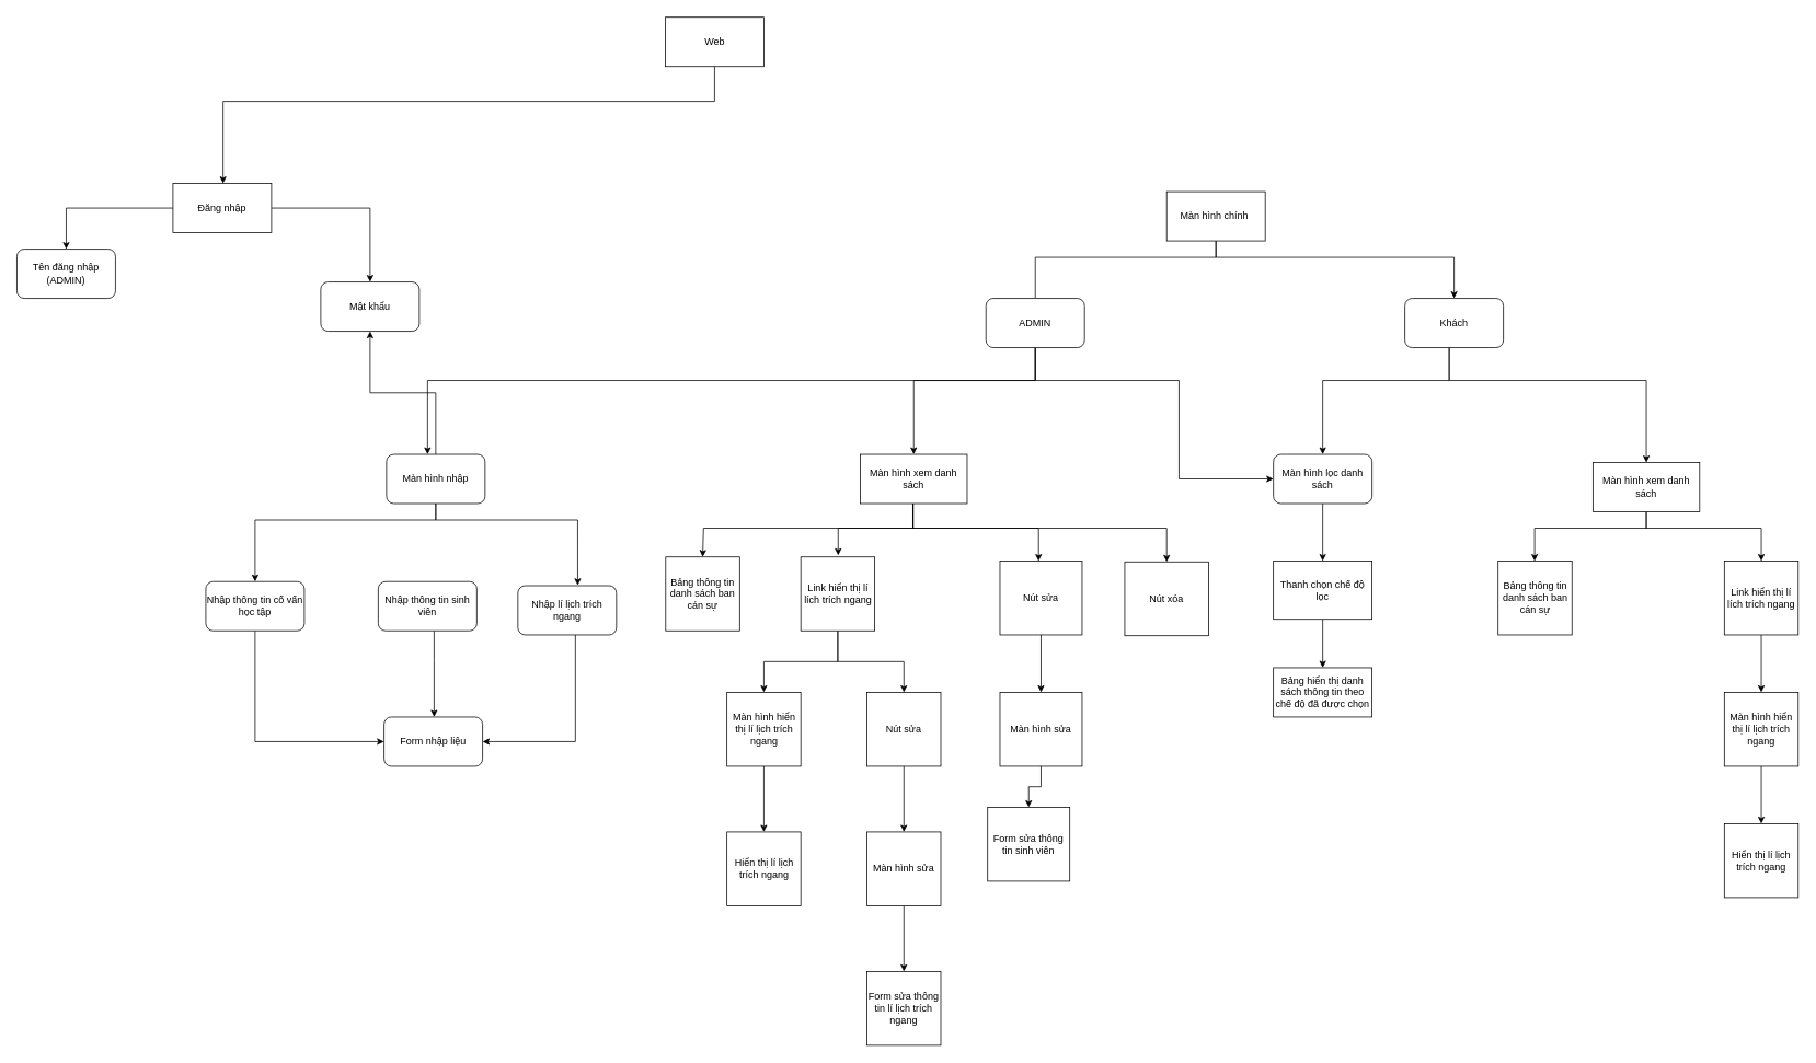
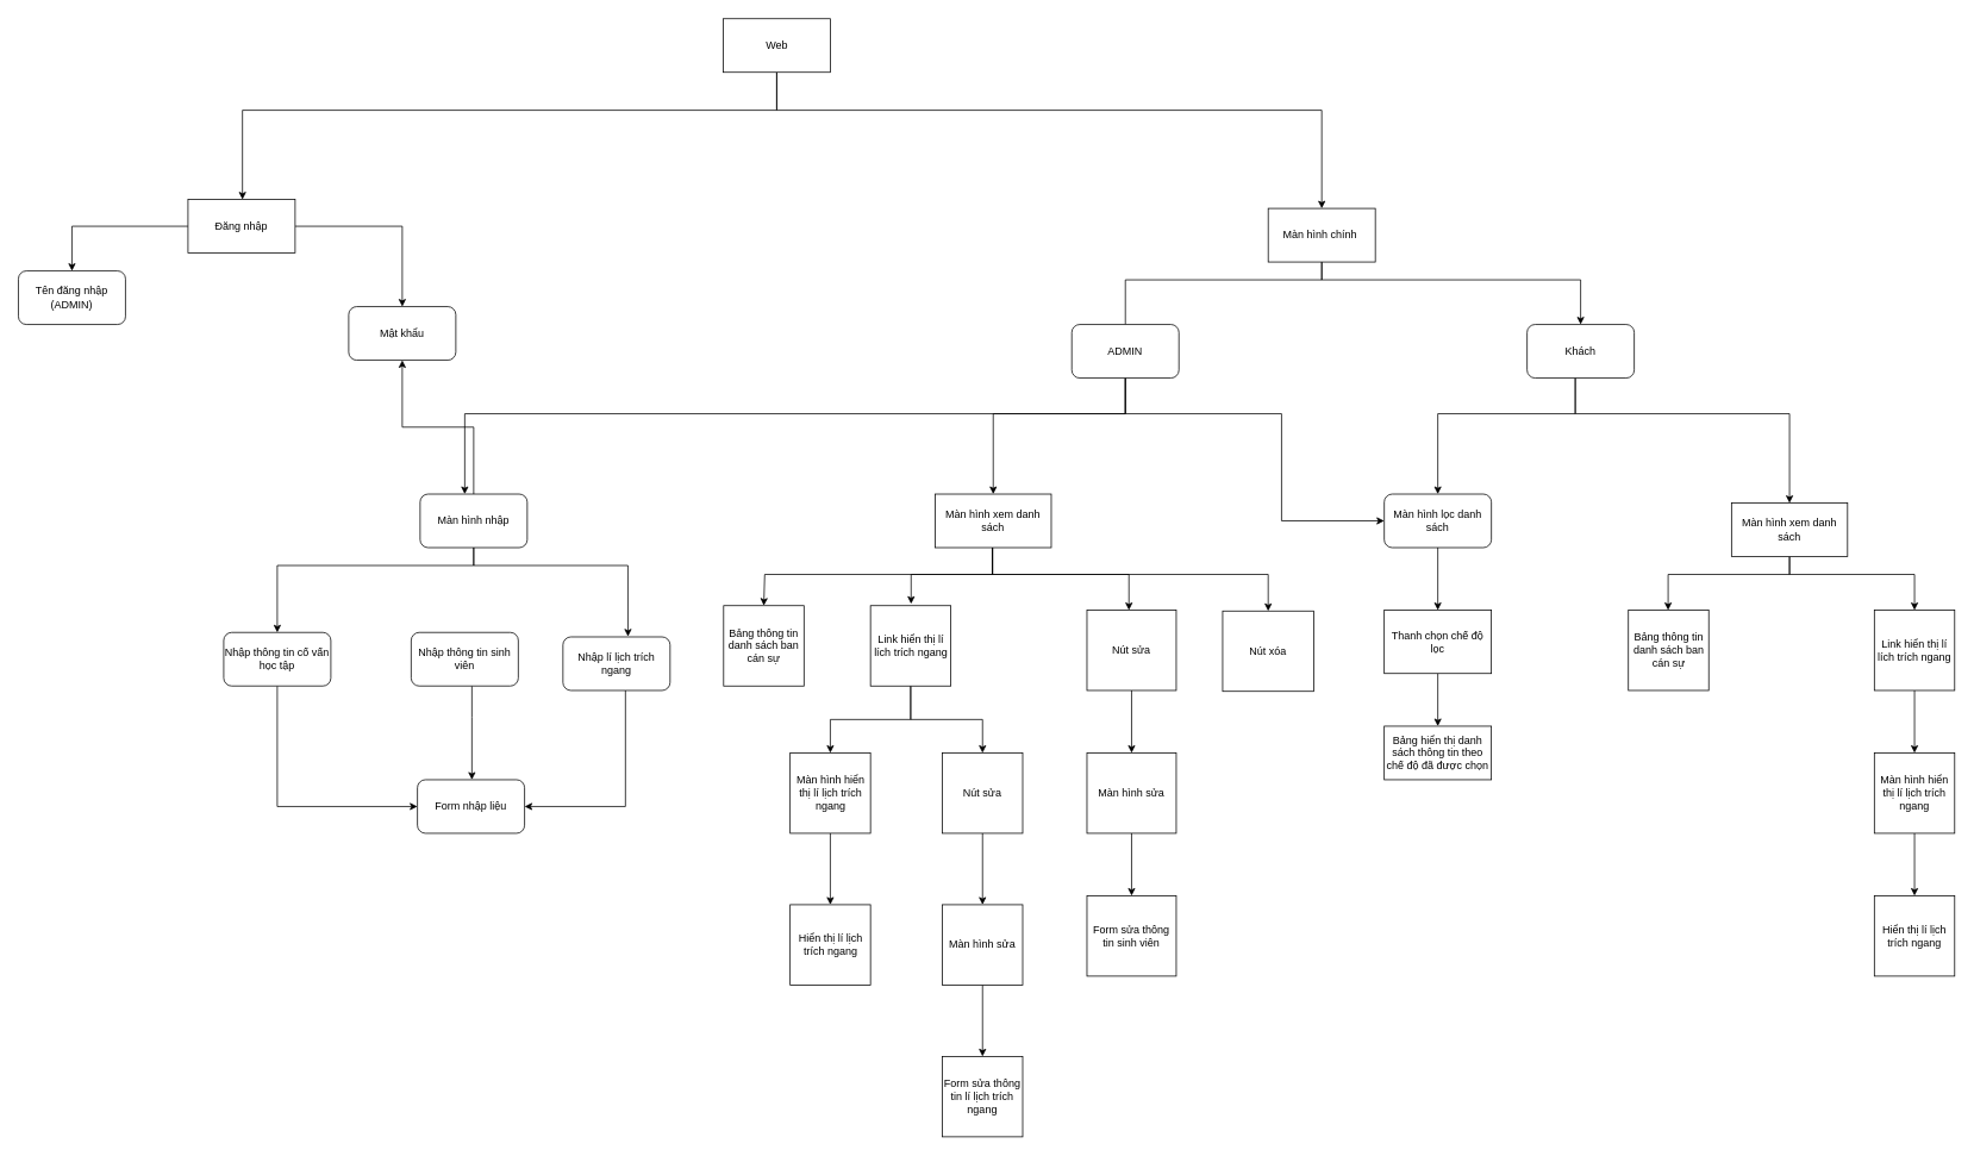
  <mxCell id="0" />
  <mxCell id="1" parent="0" />
+ <mxCell id="2" style="edgeStyle=orthogonalEdgeStyle;rounded=0;orthogonalLoop=1;jettySize=auto;html=1;" parent="1" source="4" target="11" edge="1"><mxGeometry relative="1" as="geometry"><Array as="points"><mxPoint x="869" y="123" /><mxPoint x="1480" y="123" /></Array></mxGeometry></mxCell>
  <mxCell id="3" style="edgeStyle=orthogonalEdgeStyle;rounded=0;orthogonalLoop=1;jettySize=auto;html=1;" parent="1" source="4" target="7" edge="1"><mxGeometry relative="1" as="geometry"><Array as="points"><mxPoint x="869" y="123" /><mxPoint x="271" y="123" /></Array></mxGeometry></mxCell>
  <mxCell id="4" value="Web" style="rounded=0;whiteSpace=wrap;html=1;" parent="1" vertex="1"><mxGeometry x="809.5" y="20.5" width="120" height="60" as="geometry" /></mxCell>
  <mxCell id="5" style="edgeStyle=orthogonalEdgeStyle;rounded=0;orthogonalLoop=1;jettySize=auto;html=1;entryX=0.5;entryY=0;entryDx=0;entryDy=0;" parent="1" source="7" target="8" edge="1"><mxGeometry relative="1" as="geometry" /></mxCell>
  <mxCell id="6" style="edgeStyle=orthogonalEdgeStyle;rounded=0;orthogonalLoop=1;jettySize=auto;html=1;entryX=0.5;entryY=0;entryDx=0;entryDy=0;" parent="1" source="7" target="12" edge="1"><mxGeometry relative="1" as="geometry" /></mxCell>
  <mxCell id="7" value="Đăng nhập" style="rounded=0;whiteSpace=wrap;html=1;" parent="1" vertex="1"><mxGeometry x="210" y="223" width="120" height="60" as="geometry" /></mxCell>
  <mxCell id="8" value="Tên đăng nhập (ADMIN)" style="rounded=1;whiteSpace=wrap;html=1;" parent="1" vertex="1"><mxGeometry x="20" y="303" width="120" height="60" as="geometry" /></mxCell>
  <mxCell id="9" style="edgeStyle=orthogonalEdgeStyle;rounded=0;orthogonalLoop=1;jettySize=auto;html=1;endArrow=none;" parent="1" source="11" target="16" edge="1"><mxGeometry relative="1" as="geometry"><Array as="points"><mxPoint x="1480" y="313" /><mxPoint x="1260" y="313" /></Array></mxGeometry></mxCell>
  <mxCell id="10" style="edgeStyle=orthogonalEdgeStyle;rounded=0;orthogonalLoop=1;jettySize=auto;html=1;entryX=0.5;entryY=0;entryDx=0;entryDy=0;" parent="1" source="11" target="28" edge="1"><mxGeometry relative="1" as="geometry"><Array as="points"><mxPoint x="1480" y="313" /><mxPoint x="1770" y="313" /></Array></mxGeometry></mxCell>
  <mxCell id="11" value="Màn hình chính&amp;nbsp;" style="rounded=0;whiteSpace=wrap;html=1;" parent="1" vertex="1"><mxGeometry x="1420" y="233" width="120" height="60" as="geometry" /></mxCell>
  <mxCell id="12" value="Mật khẩu" style="rounded=1;whiteSpace=wrap;html=1;" parent="1" vertex="1"><mxGeometry x="390" y="343" width="120" height="60" as="geometry" /></mxCell>
  <mxCell id="13" style="edgeStyle=orthogonalEdgeStyle;rounded=0;orthogonalLoop=1;jettySize=auto;html=1;entryX=0.5;entryY=0;entryDx=0;entryDy=0;" parent="1" source="16" target="59" edge="1"><mxGeometry relative="1" as="geometry"><Array as="points"><mxPoint x="1260" y="463" /><mxPoint x="1112" y="463" /></Array></mxGeometry></mxCell>
  <mxCell id="14" style="edgeStyle=orthogonalEdgeStyle;rounded=0;orthogonalLoop=1;jettySize=auto;html=1;entryX=0;entryY=0.5;entryDx=0;entryDy=0;" parent="1" source="16" target="39" edge="1"><mxGeometry relative="1" as="geometry"><Array as="points"><mxPoint x="1260" y="463" /><mxPoint x="1435" y="463" /><mxPoint x="1435" y="583" /></Array></mxGeometry></mxCell>
  <mxCell id="15" value="" style="edgeStyle=orthogonalEdgeStyle;rounded=0;orthogonalLoop=1;jettySize=auto;html=1;" parent="1" source="16" target="20" edge="1"><mxGeometry relative="1" as="geometry"><Array as="points"><mxPoint x="1260" y="463" /><mxPoint x="520" y="463" /></Array></mxGeometry></mxCell>
  <mxCell id="16" value="ADMIN" style="rounded=1;whiteSpace=wrap;html=1;" parent="1" vertex="1"><mxGeometry x="1200" y="363" width="120" height="60" as="geometry" /></mxCell>
  <mxCell id="17" style="edgeStyle=orthogonalEdgeStyle;rounded=0;orthogonalLoop=1;jettySize=auto;html=1;" parent="1" source="20" target="67" edge="1"><mxGeometry relative="1" as="geometry"><Array as="points"><mxPoint x="530" y="633" /><mxPoint x="310" y="633" /></Array></mxGeometry></mxCell>
  <mxCell id="18" style="edgeStyle=orthogonalEdgeStyle;rounded=0;orthogonalLoop=1;jettySize=auto;html=1;entryX=0.607;entryY=-0.007;entryDx=0;entryDy=0;entryPerimeter=0;" parent="1" source="20" target="23" edge="1"><mxGeometry relative="1" as="geometry"><Array as="points"><mxPoint x="530" y="633" /><mxPoint x="703" y="633" /></Array></mxGeometry></mxCell>
  <mxCell id="19" style="edgeStyle=orthogonalEdgeStyle;rounded=0;orthogonalLoop=1;jettySize=auto;html=1;" parent="1" source="20" target="12" edge="1"><mxGeometry relative="1" as="geometry" /></mxCell>
  <mxCell id="20" value="Màn hình nhập" style="rounded=1;whiteSpace=wrap;html=1;" parent="1" vertex="1"><mxGeometry x="470" y="553" width="120" height="60" as="geometry" /></mxCell>
  <mxCell id="21" value="Form nhập liệu" style="rounded=1;whiteSpace=wrap;html=1;" parent="1" vertex="1"><mxGeometry x="467" y="873" width="120" height="60" as="geometry" /></mxCell>
  <mxCell id="22" style="edgeStyle=orthogonalEdgeStyle;rounded=0;orthogonalLoop=1;jettySize=auto;html=1;entryX=1;entryY=0.5;entryDx=0;entryDy=0;" parent="1" source="23" target="21" edge="1"><mxGeometry relative="1" as="geometry"><Array as="points"><mxPoint x="700" y="903" /></Array></mxGeometry></mxCell>
  <mxCell id="23" value="Nhập lí lịch trích ngang" style="rounded=1;whiteSpace=wrap;html=1;" parent="1" vertex="1"><mxGeometry x="630" y="713" width="120" height="60" as="geometry" /></mxCell>
  <mxCell id="24" style="edgeStyle=orthogonalEdgeStyle;rounded=0;orthogonalLoop=1;jettySize=auto;html=1;" parent="1" edge="1"><mxGeometry relative="1" as="geometry"><mxPoint x="528" y="768" as="sourcePoint" /><mxPoint x="528" y="873" as="targetPoint" /><Array as="points"><mxPoint x="528" y="803" /><mxPoint x="528" y="803" /></Array></mxGeometry></mxCell>
  <mxCell id="25" value="Nhập thông tin sinh viên" style="rounded=1;whiteSpace=wrap;html=1;" parent="1" vertex="1"><mxGeometry x="460" y="708" width="120" height="60" as="geometry" /></mxCell>
  <mxCell id="26" style="edgeStyle=orthogonalEdgeStyle;rounded=0;orthogonalLoop=1;jettySize=auto;html=1;" parent="1" source="28" target="39" edge="1"><mxGeometry relative="1" as="geometry"><Array as="points"><mxPoint x="1764" y="463" /><mxPoint x="1610" y="463" /></Array></mxGeometry></mxCell>
  <mxCell id="27" style="edgeStyle=orthogonalEdgeStyle;rounded=0;orthogonalLoop=1;jettySize=auto;html=1;" parent="1" source="28" target="37" edge="1"><mxGeometry relative="1" as="geometry"><Array as="points"><mxPoint x="1764" y="463" /><mxPoint x="2004" y="463" /></Array></mxGeometry></mxCell>
  <mxCell id="28" value="Khách" style="rounded=1;whiteSpace=wrap;html=1;" parent="1" vertex="1"><mxGeometry x="1710" y="363" width="120" height="60" as="geometry" /></mxCell>
  <mxCell id="29" value="&lt;span style=&quot;white-space: normal&quot;&gt;Bảng thông tin danh sách ban cán sự&lt;/span&gt;" style="whiteSpace=wrap;html=1;aspect=fixed;" parent="1" vertex="1"><mxGeometry x="1823.5" y="683" width="90" height="90" as="geometry" /></mxCell>
  <mxCell id="30" value="" style="edgeStyle=orthogonalEdgeStyle;rounded=0;orthogonalLoop=1;jettySize=auto;html=1;" parent="1" source="31" target="33" edge="1"><mxGeometry relative="1" as="geometry" /></mxCell>
  <mxCell id="31" value="&lt;span style=&quot;white-space: normal&quot;&gt;Link hiển thị lí lích trích ngang&lt;/span&gt;" style="whiteSpace=wrap;html=1;aspect=fixed;" parent="1" vertex="1"><mxGeometry x="2099" y="683" width="90" height="90" as="geometry" /></mxCell>
  <mxCell id="32" value="" style="edgeStyle=orthogonalEdgeStyle;rounded=0;orthogonalLoop=1;jettySize=auto;html=1;" parent="1" source="33" target="34" edge="1"><mxGeometry relative="1" as="geometry" /></mxCell>
  <mxCell id="33" value="&lt;span style=&quot;white-space: normal&quot;&gt;Màn hình hiển thị lí lịch trích ngang&lt;/span&gt;" style="whiteSpace=wrap;html=1;aspect=fixed;" parent="1" vertex="1"><mxGeometry x="2099" y="843" width="90" height="90" as="geometry" /></mxCell>
  <mxCell id="34" value="Hiển thị lí lịch trích ngang" style="whiteSpace=wrap;html=1;aspect=fixed;" parent="1" vertex="1"><mxGeometry x="2099" y="1003" width="90" height="90" as="geometry" /></mxCell>
  <mxCell id="35" style="edgeStyle=orthogonalEdgeStyle;rounded=0;orthogonalLoop=1;jettySize=auto;html=1;" parent="1" source="37" target="29" edge="1"><mxGeometry relative="1" as="geometry"><Array as="points"><mxPoint x="2004" y="643" /><mxPoint x="1868" y="643" /></Array></mxGeometry></mxCell>
  <mxCell id="36" style="edgeStyle=orthogonalEdgeStyle;rounded=0;orthogonalLoop=1;jettySize=auto;html=1;" parent="1" source="37" target="31" edge="1"><mxGeometry relative="1" as="geometry"><Array as="points"><mxPoint x="2004" y="643" /><mxPoint x="2144" y="643" /></Array></mxGeometry></mxCell>
  <mxCell id="37" value="&lt;span style=&quot;white-space: normal&quot;&gt;Màn hình xem danh sách&lt;/span&gt;" style="rounded=0;whiteSpace=wrap;html=1;" parent="1" vertex="1"><mxGeometry x="1939" y="563" width="130" height="60" as="geometry" /></mxCell>
  <mxCell id="38" value="" style="edgeStyle=orthogonalEdgeStyle;rounded=0;orthogonalLoop=1;jettySize=auto;html=1;" parent="1" source="39" target="41" edge="1"><mxGeometry relative="1" as="geometry" /></mxCell>
  <mxCell id="39" value="&lt;span style=&quot;white-space: normal&quot;&gt;Màn hình lọc danh sách&lt;/span&gt;" style="whiteSpace=wrap;html=1;rounded=1;" parent="1" vertex="1"><mxGeometry x="1550" y="553" width="120" height="60" as="geometry" /></mxCell>
  <mxCell id="40" value="" style="edgeStyle=orthogonalEdgeStyle;rounded=0;orthogonalLoop=1;jettySize=auto;html=1;" parent="1" source="41" target="42" edge="1"><mxGeometry relative="1" as="geometry" /></mxCell>
  <mxCell id="41" value="Thanh chọn chế độ lọc" style="rounded=0;whiteSpace=wrap;html=1;" parent="1" vertex="1"><mxGeometry x="1550" y="683" width="120" height="71" as="geometry" /></mxCell>
  <mxCell id="42" value="Bảng hiển thị danh sách thông tin theo chế độ đã được chọn" style="rounded=0;whiteSpace=wrap;html=1;" parent="1" vertex="1"><mxGeometry x="1550" y="813" width="120" height="60" as="geometry" /></mxCell>
  <mxCell id="43" value="&lt;span style=&quot;white-space: normal&quot;&gt;Bảng thông tin danh sách ban cán sự&lt;/span&gt;" style="whiteSpace=wrap;html=1;aspect=fixed;" parent="1" vertex="1"><mxGeometry x="810" y="678" width="90" height="90" as="geometry" /></mxCell>
  <mxCell id="44" style="edgeStyle=orthogonalEdgeStyle;rounded=0;orthogonalLoop=1;jettySize=auto;html=1;entryX=0.5;entryY=0;entryDx=0;entryDy=0;" parent="1" source="46" target="53" edge="1"><mxGeometry relative="1" as="geometry" /></mxCell>
  <mxCell id="45" style="edgeStyle=orthogonalEdgeStyle;rounded=0;orthogonalLoop=1;jettySize=auto;html=1;entryX=0.5;entryY=0;entryDx=0;entryDy=0;" parent="1" source="46" target="48" edge="1"><mxGeometry relative="1" as="geometry" /></mxCell>
  <mxCell id="46" value="&lt;span style=&quot;white-space: normal&quot;&gt;Link hiển thị lí lích trích ngang&lt;/span&gt;" style="whiteSpace=wrap;html=1;aspect=fixed;" parent="1" vertex="1"><mxGeometry x="974.5" y="678" width="90" height="90" as="geometry" /></mxCell>
  <mxCell id="47" value="" style="edgeStyle=orthogonalEdgeStyle;rounded=0;orthogonalLoop=1;jettySize=auto;html=1;" parent="1" source="48" target="50" edge="1"><mxGeometry relative="1" as="geometry" /></mxCell>
  <mxCell id="48" value="Nút sửa" style="whiteSpace=wrap;html=1;aspect=fixed;" parent="1" vertex="1"><mxGeometry x="1055" y="843" width="90" height="90" as="geometry" /></mxCell>
  <mxCell id="49" value="" style="edgeStyle=orthogonalEdgeStyle;rounded=0;orthogonalLoop=1;jettySize=auto;html=1;" parent="1" source="50" target="51" edge="1"><mxGeometry relative="1" as="geometry" /></mxCell>
  <mxCell id="50" value="Màn hình sửa" style="whiteSpace=wrap;html=1;aspect=fixed;" parent="1" vertex="1"><mxGeometry x="1055" y="1013" width="90" height="90" as="geometry" /></mxCell>
  <mxCell id="51" value="Form sửa thông tin lí lịch trích ngang" style="whiteSpace=wrap;html=1;aspect=fixed;" parent="1" vertex="1"><mxGeometry x="1055" y="1183" width="90" height="90" as="geometry" /></mxCell>
  <mxCell id="52" style="edgeStyle=orthogonalEdgeStyle;rounded=0;orthogonalLoop=1;jettySize=auto;html=1;" parent="1" source="53" target="54" edge="1"><mxGeometry relative="1" as="geometry" /></mxCell>
  <mxCell id="53" value="&lt;span style=&quot;white-space: normal&quot;&gt;Màn hình hiển thị lí lịch trích ngang&lt;/span&gt;" style="whiteSpace=wrap;html=1;aspect=fixed;" parent="1" vertex="1"><mxGeometry x="884.5" y="843" width="90" height="90" as="geometry" /></mxCell>
  <mxCell id="54" value="Hiển thị lí lịch trích ngang" style="whiteSpace=wrap;html=1;aspect=fixed;" parent="1" vertex="1"><mxGeometry x="884.5" y="1013" width="90" height="90" as="geometry" /></mxCell>
  <mxCell id="55" value="" style="edgeStyle=orthogonalEdgeStyle;rounded=0;orthogonalLoop=1;jettySize=auto;html=1;" parent="1" source="59" target="62" edge="1"><mxGeometry relative="1" as="geometry"><Array as="points"><mxPoint x="1111" y="643" /><mxPoint x="1264" y="643" /></Array></mxGeometry></mxCell>
  <mxCell id="56" value="" style="edgeStyle=orthogonalEdgeStyle;rounded=0;orthogonalLoop=1;jettySize=auto;html=1;" parent="1" source="59" target="60" edge="1"><mxGeometry relative="1" as="geometry"><Array as="points"><mxPoint x="1111" y="643" /><mxPoint x="1420" y="643" /></Array></mxGeometry></mxCell>
  <mxCell id="57" style="edgeStyle=orthogonalEdgeStyle;rounded=0;orthogonalLoop=1;jettySize=auto;html=1;" parent="1" edge="1"><mxGeometry relative="1" as="geometry"><mxPoint x="1111.429" y="611" as="sourcePoint" /><mxPoint x="1020" y="676" as="targetPoint" /><Array as="points"><mxPoint x="1111" y="643" /><mxPoint x="1020" y="643" /></Array></mxGeometry></mxCell>
  <mxCell id="58" style="edgeStyle=orthogonalEdgeStyle;rounded=0;orthogonalLoop=1;jettySize=auto;html=1;entryX=0.5;entryY=0;entryDx=0;entryDy=0;" parent="1" source="59" target="43" edge="1"><mxGeometry relative="1" as="geometry"><Array as="points"><mxPoint x="1111" y="643" /><mxPoint x="856" y="643" /></Array></mxGeometry></mxCell>
  <mxCell id="59" value="&lt;span style=&quot;white-space: normal&quot;&gt;Màn hình xem danh sách&lt;/span&gt;" style="rounded=0;whiteSpace=wrap;html=1;" parent="1" vertex="1"><mxGeometry x="1047" y="553" width="130" height="60" as="geometry" /></mxCell>
  <mxCell id="60" value="&lt;span style=&quot;white-space: normal&quot;&gt;Nút xóa&lt;/span&gt;" style="rounded=0;whiteSpace=wrap;html=1;" parent="1" vertex="1"><mxGeometry x="1369" y="684" width="102" height="90" as="geometry" /></mxCell>
  <mxCell id="61" value="" style="edgeStyle=orthogonalEdgeStyle;rounded=0;orthogonalLoop=1;jettySize=auto;html=1;" parent="1" source="62" target="64" edge="1"><mxGeometry relative="1" as="geometry" /></mxCell>
  <mxCell id="62" value="&lt;span style=&quot;white-space: normal&quot;&gt;Nút sửa&lt;/span&gt;" style="rounded=0;whiteSpace=wrap;html=1;" parent="1" vertex="1"><mxGeometry x="1217" y="683" width="100" height="90" as="geometry" /></mxCell>
  <mxCell id="63" value="" style="edgeStyle=orthogonalEdgeStyle;rounded=0;orthogonalLoop=1;jettySize=auto;html=1;" parent="1" source="64" target="65" edge="1"><mxGeometry relative="1" as="geometry" /></mxCell>
  <mxCell id="64" value="&lt;span style=&quot;white-space: normal&quot;&gt;Màn hình sửa&lt;/span&gt;" style="rounded=0;whiteSpace=wrap;html=1;" parent="1" vertex="1"><mxGeometry x="1217" y="843" width="100" height="90" as="geometry" /></mxCell>
- <mxCell id="65" value="Form sửa thông tin sinh viên" style="rounded=0;whiteSpace=wrap;html=1;" parent="1" vertex="1"><mxGeometry x="1202" y="983" width="100" height="90" as="geometry" /></mxCell>
+ <mxCell id="65" value="Form sửa thông tin sinh viên" style="rounded=0;whiteSpace=wrap;html=1;" parent="1" vertex="1"><mxGeometry x="1217" y="1003" width="100" height="90" as="geometry" /></mxCell>
  <mxCell id="66" style="edgeStyle=orthogonalEdgeStyle;rounded=0;orthogonalLoop=1;jettySize=auto;html=1;" parent="1" source="67" target="21" edge="1"><mxGeometry relative="1" as="geometry"><Array as="points"><mxPoint x="310" y="903" /></Array></mxGeometry></mxCell>
  <mxCell id="67" value="Nhập thông tin cố vấn học tập" style="rounded=1;whiteSpace=wrap;html=1;" parent="1" vertex="1"><mxGeometry x="250" y="708" width="120" height="60" as="geometry" /></mxCell>
